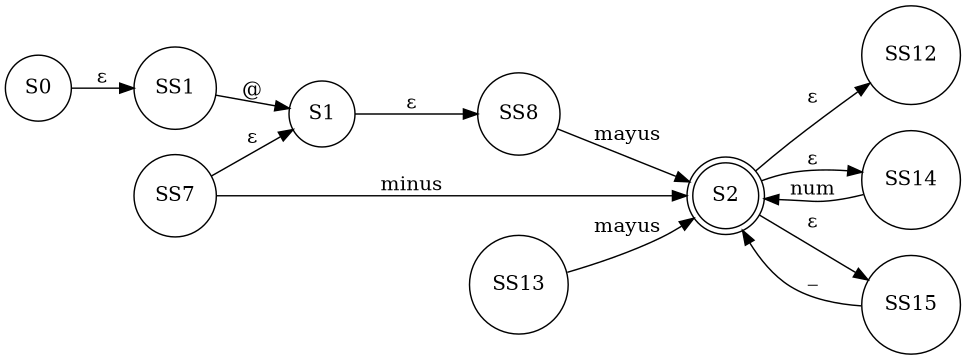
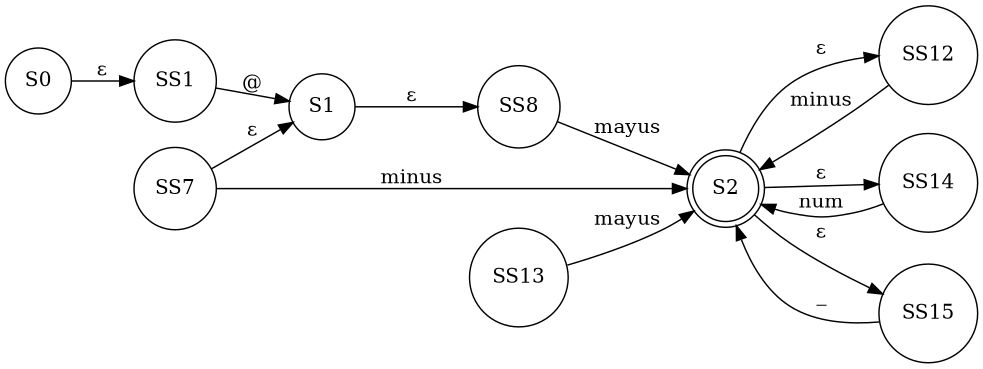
  digraph {
    rankdir=LR
    node [shape=circle]
    n1 [label=S0]
    SS1
    n3 [label=S1]
    SS8
    SS7
    n6 [label=S2 shape=doublecircle]
    SS12
    SS14
    SS15
    SS13
    n1 -> SS1 [label="ε"]
    SS1 -> n3 [label="@"]
    n3 -> SS8 [label="ε"]
    SS8 -> n6 [label=mayus]
    SS7 -> n3 [label="ε"]
    SS7 -> n6 [label=minus]
    n6 -> SS12 [label="ε"]
    n6 -> SS14 [label="ε"]
    n6 -> SS15 [label="ε"]
+   SS12 -> n6 [label=minus]
    SS14 -> n6 [label=num]
    SS15 -> n6 [label=_]
    SS13 -> n6 [label=mayus]
  }
